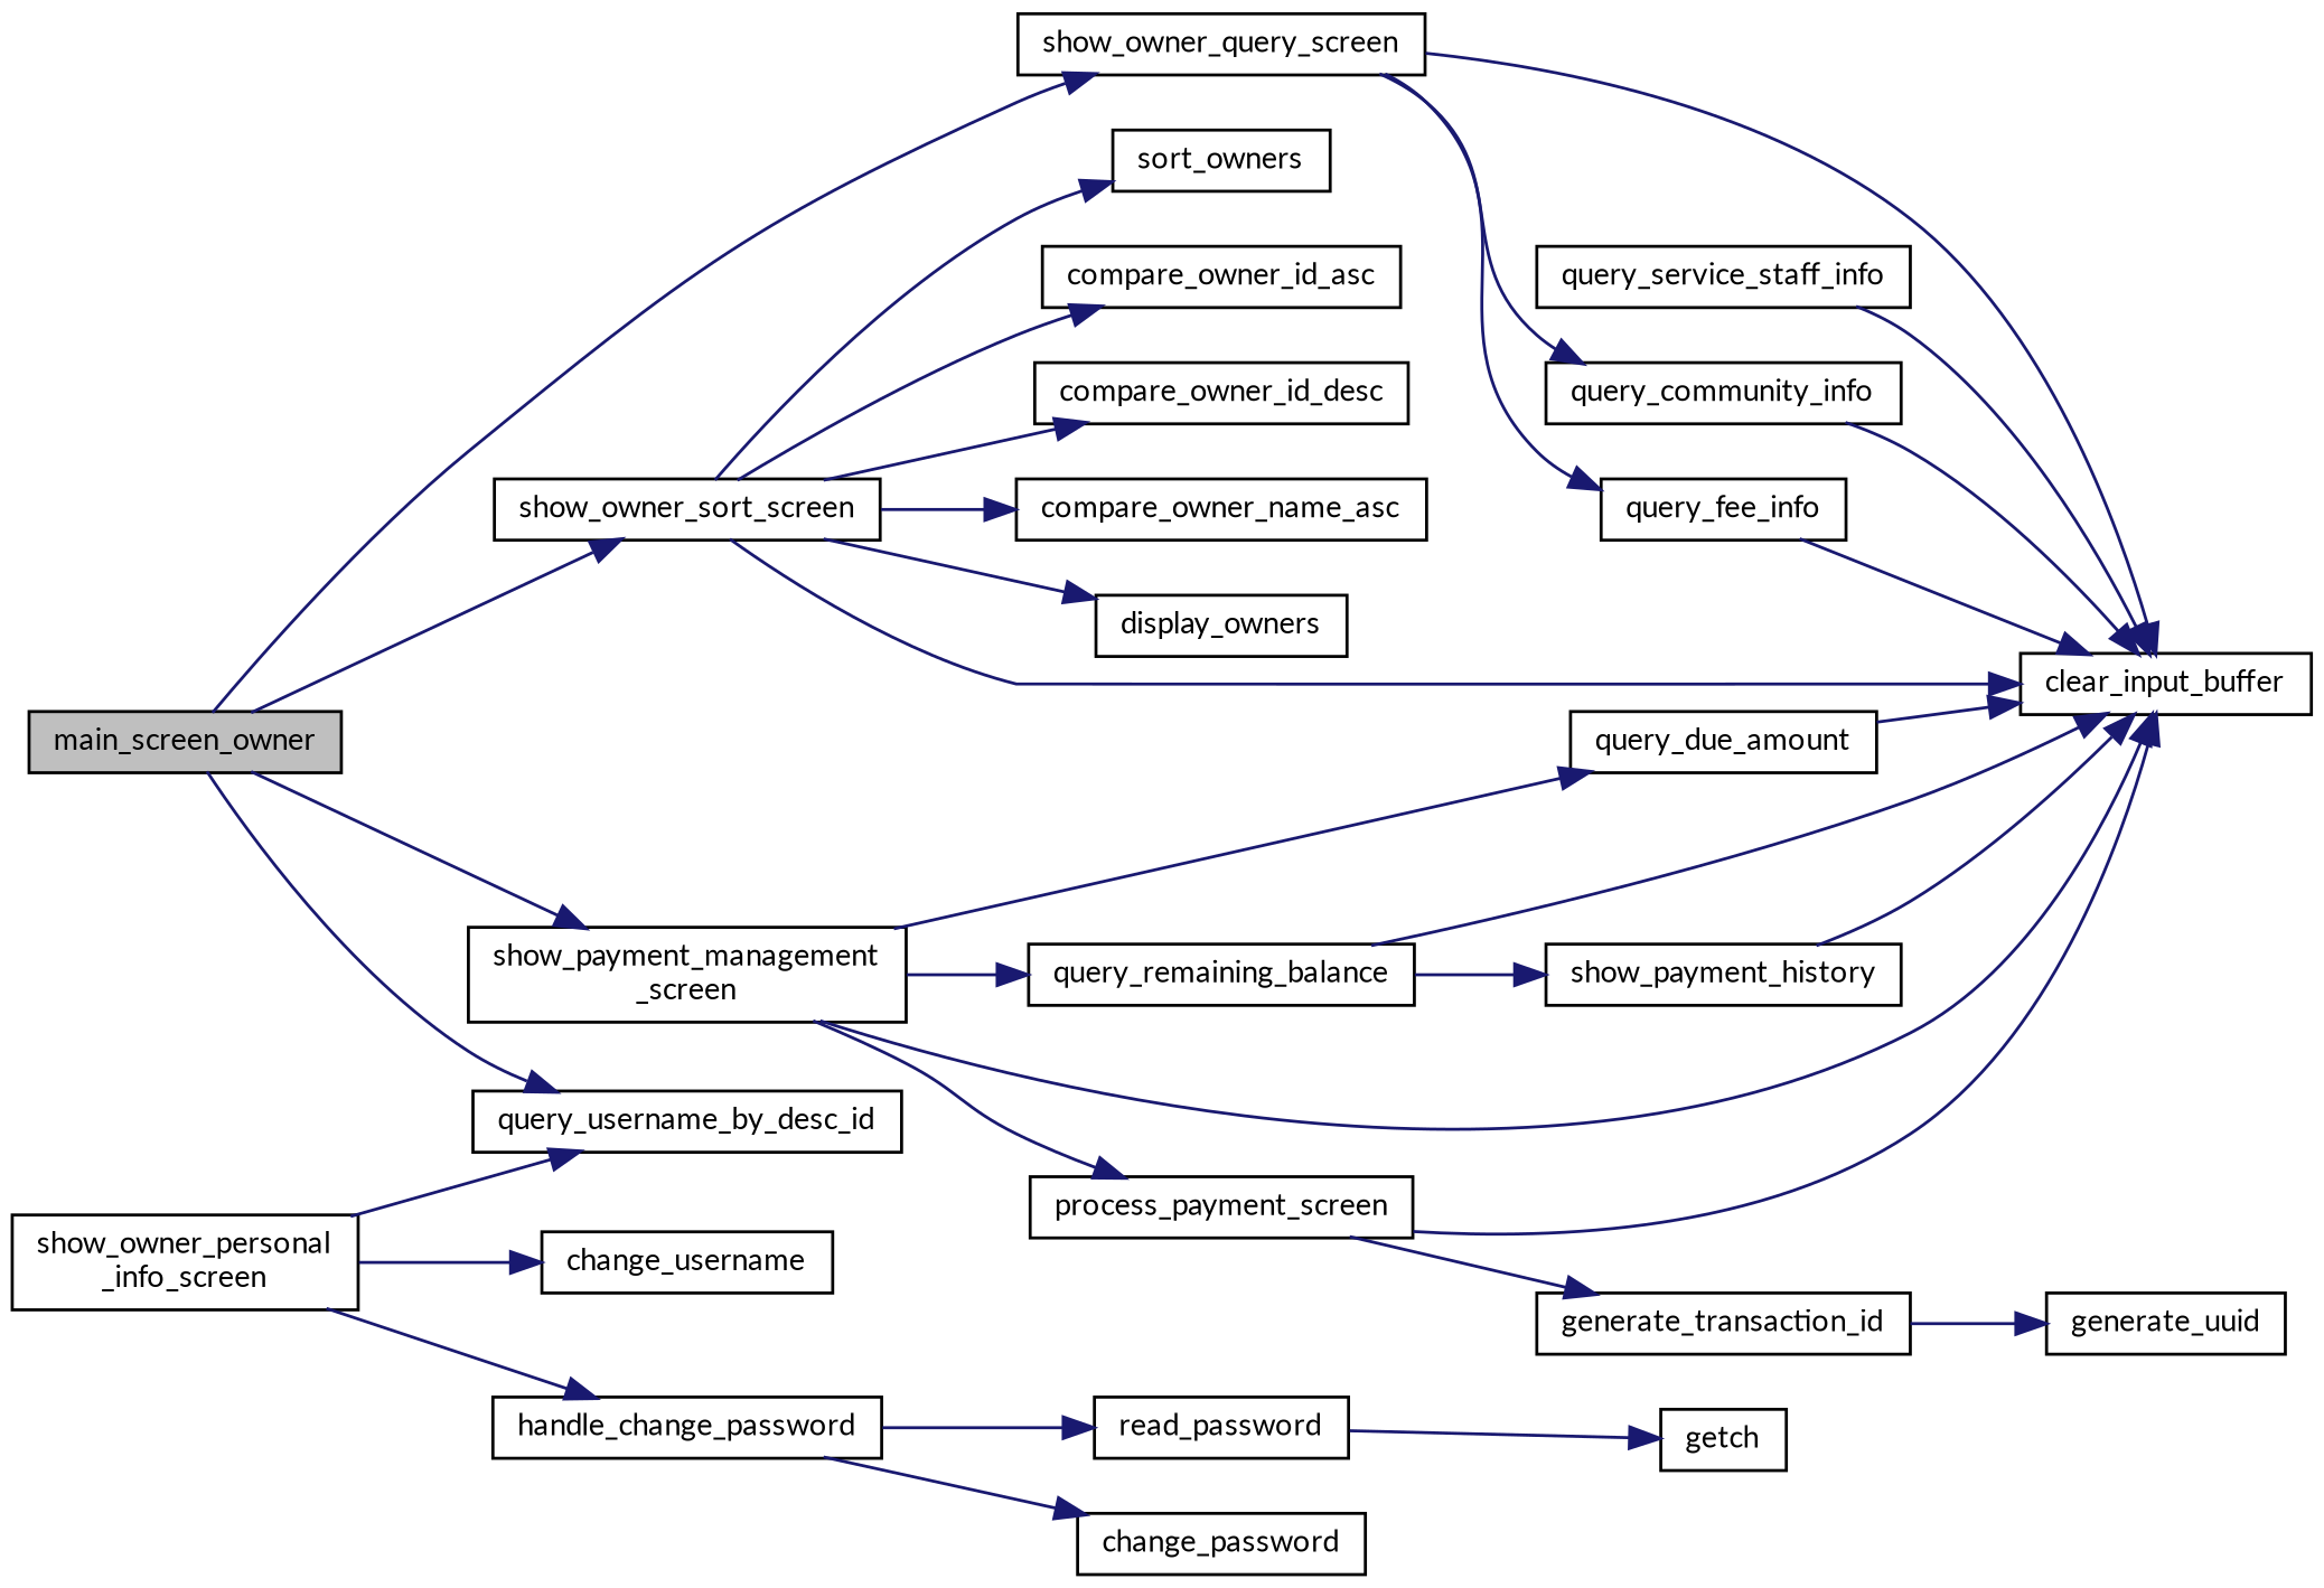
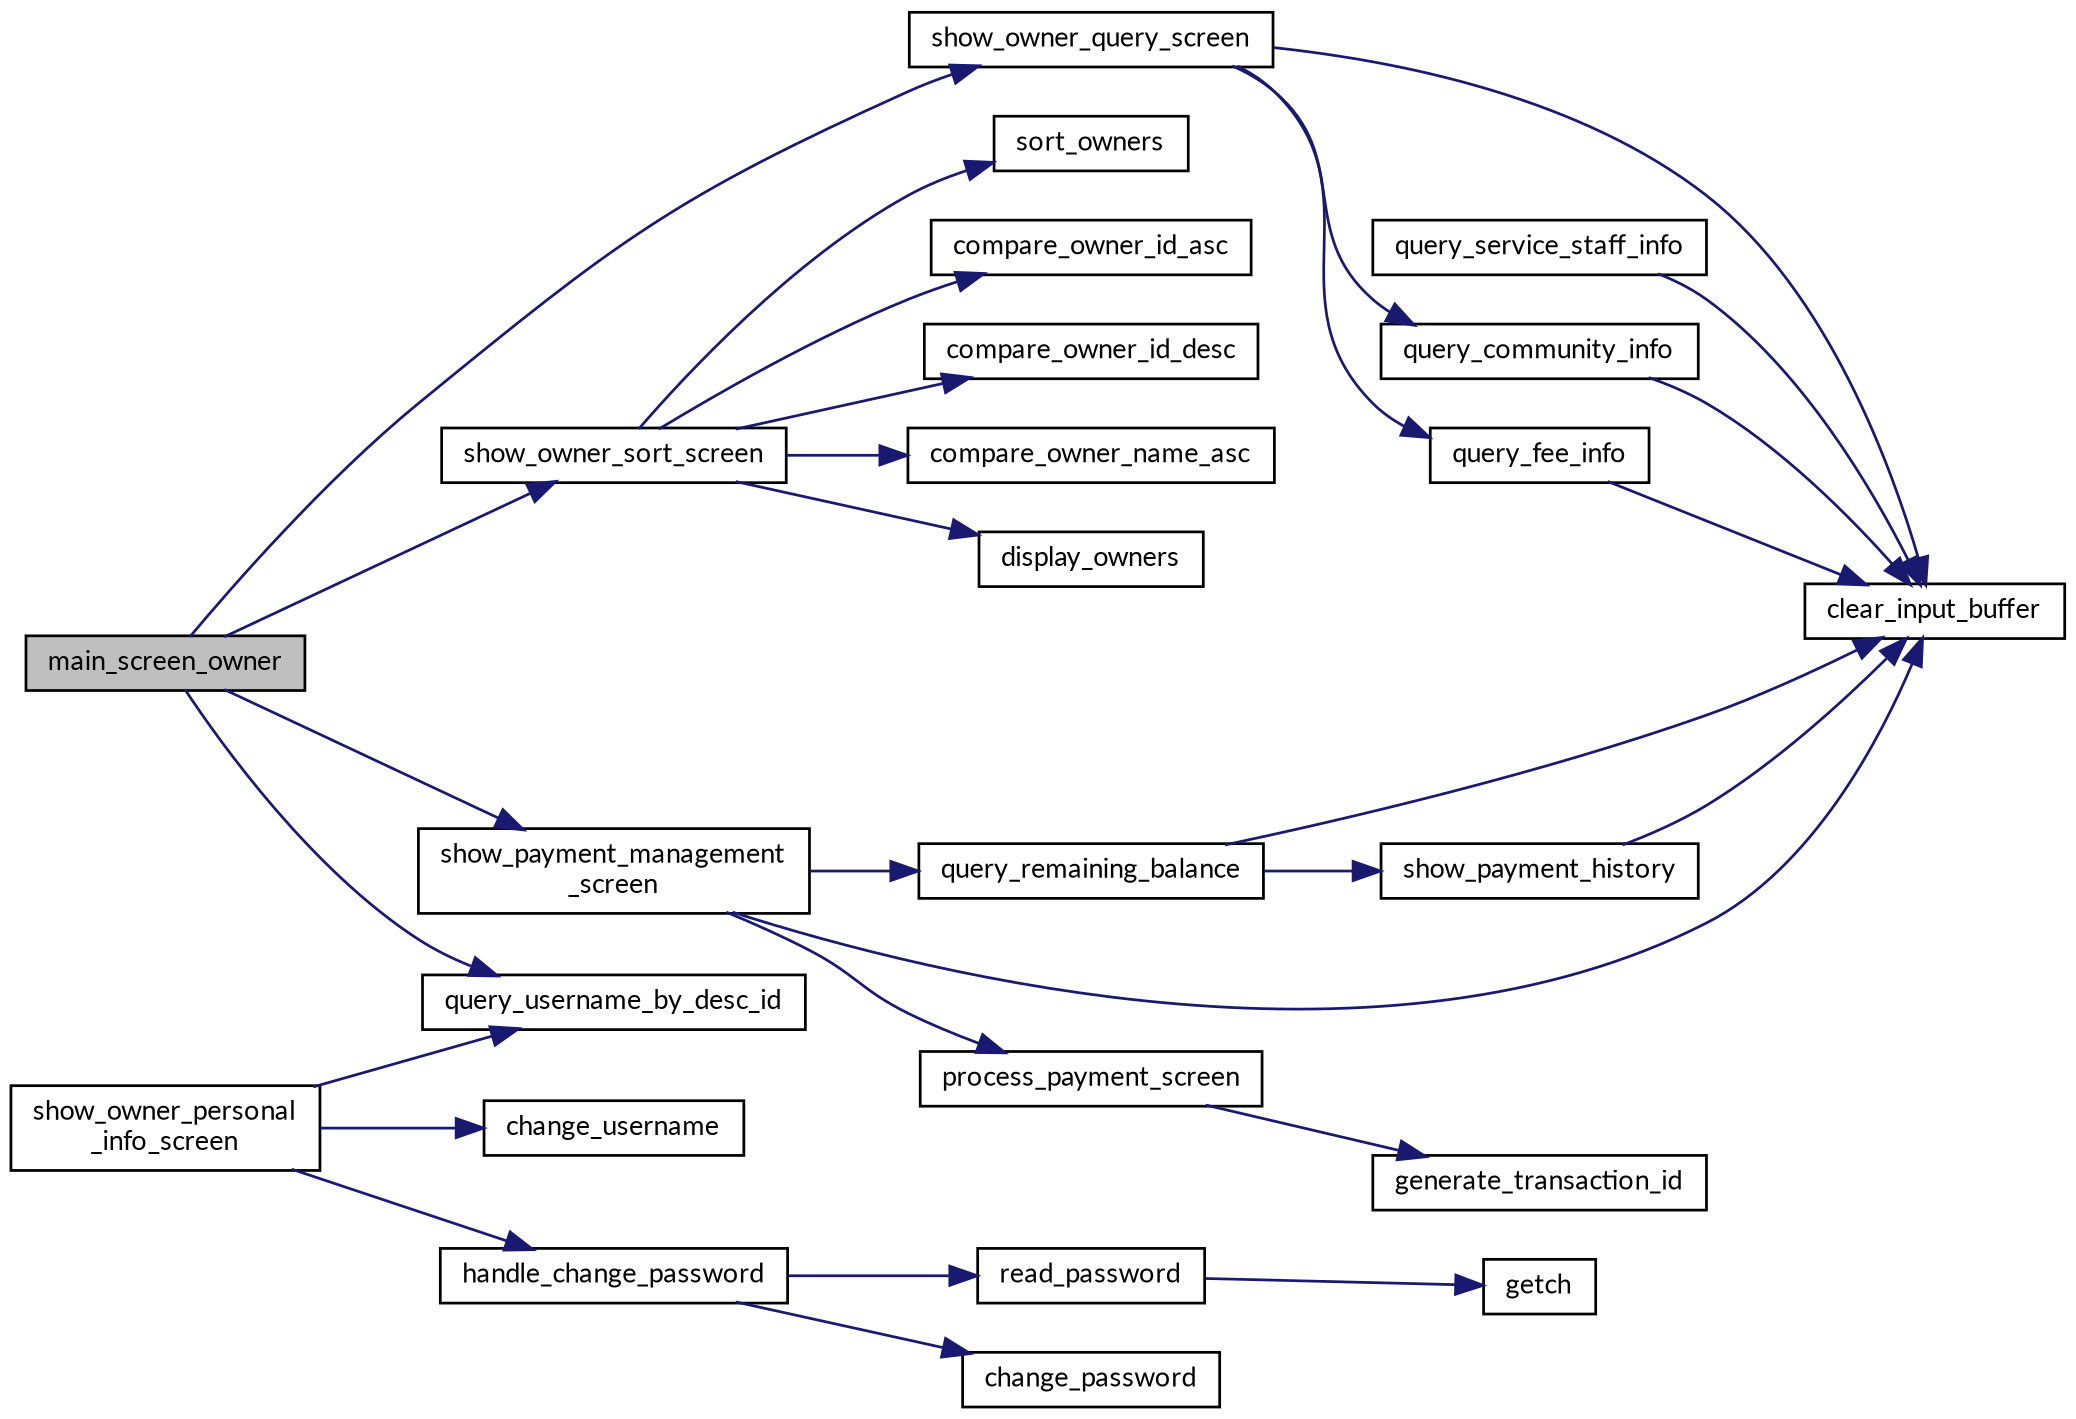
  digraph {
    fontname=Lato
    rankdir=LR
    node [color=black fillcolor=white fontname=Lato fontsize=10 shape=record style=filled]
    edge [color=midnightblue fontname=Lato fontsize=10 labelfontname=Helvetica labelfontsize=10 style=solid]
    n1 [fillcolor=grey75 fontcolor=black height=0.2 label=main_screen_owner width=0.4]
    n2 [height=0.2 label=query_username_by_desc_id width=0.4]
    n3 [height=0.2 label=show_owner_query_screen width=0.4]
    n4 [height=0.2 label=show_owner_sort_screen width=0.4]
    n5 [height=0.2 label="show_payment_management\l_screen" width=0.4]
    n6 [height=0.2 label="show_owner_personal\l_info_screen" width=0.4]
    n7 [height=0.2 label=change_username width=0.4]
    n8 [height=0.2 label=handle_change_password width=0.4]
    n9 [height=0.2 label=clear_input_buffer width=0.4]
    n10 [height=0.2 label=query_community_info width=0.4]
    n11 [height=0.2 label=query_fee_info width=0.4]
    n12 [height=0.2 label=compare_owner_id_asc width=0.4]
    n13 [height=0.2 label=compare_owner_id_desc width=0.4]
    n14 [height=0.2 label=compare_owner_name_asc width=0.4]
    n15 [height=0.2 label=display_owners width=0.4]
    n16 [height=0.2 label=sort_owners width=0.4]
    n17 [height=0.2 label=process_payment_screen width=0.4]
-   n18 [height=0.2 label=query_due_amount width=0.4]
    n19 [height=0.2 label=query_remaining_balance width=0.4]
    n20 [height=0.2 label=change_password width=0.4]
    n21 [height=0.2 label=read_password width=0.4]
    n22 [height=0.2 label=getch width=0.4]
    n23 [height=0.2 label=query_service_staff_info width=0.4]
    n24 [height=0.2 label=generate_transaction_id width=0.4]
    n25 [height=0.2 label=show_payment_history width=0.4]
-   n26 [height=0.2 label=generate_uuid width=0.4]
    n1 -> n2
    n1 -> n3
    n1 -> n4
    n1 -> n5
    n3 -> n9
    n3 -> n10
    n3 -> n11
-   n4 -> n9
    n4 -> n12
    n4 -> n13
    n4 -> n14
    n4 -> n15
    n4 -> n16
    n5 -> n9
    n5 -> n17
-   n5 -> n18
    n5 -> n19
    n6 -> n2
    n6 -> n7
    n6 -> n8
    n8 -> n20
    n8 -> n21
    n10 -> n9
    n11 -> n9
-   n17 -> n9
    n17 -> n24
-   n18 -> n9
    n19 -> n9
    n19 -> n25
    n21 -> n22
    n23 -> n9
-   n24 -> n26
    n25 -> n9
  }
